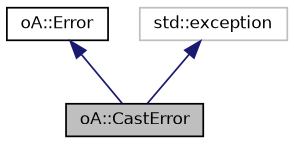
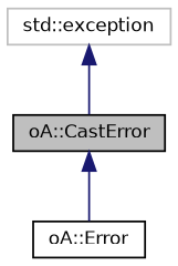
  digraph {
    node [color=black fillcolor=white fontname=Helvetica fontsize=10 shape=record style=filled]
    edge [color=midnightblue dir=back fontname=Helvetica fontsize=10 labelfontname=Helvetica labelfontsize=10 style=solid]
    n1 [fillcolor=grey75 fontcolor=black height=0.2 label="oA::CastError" width=0.4]
    n2 [height=0.2 label="oA::Error" width=0.4]
    n3 [color=grey75 height=0.2 label="std::exception" width=0.4]
-   n2 -> n1
+   n1 -> n2
    n3 -> n1
  }
